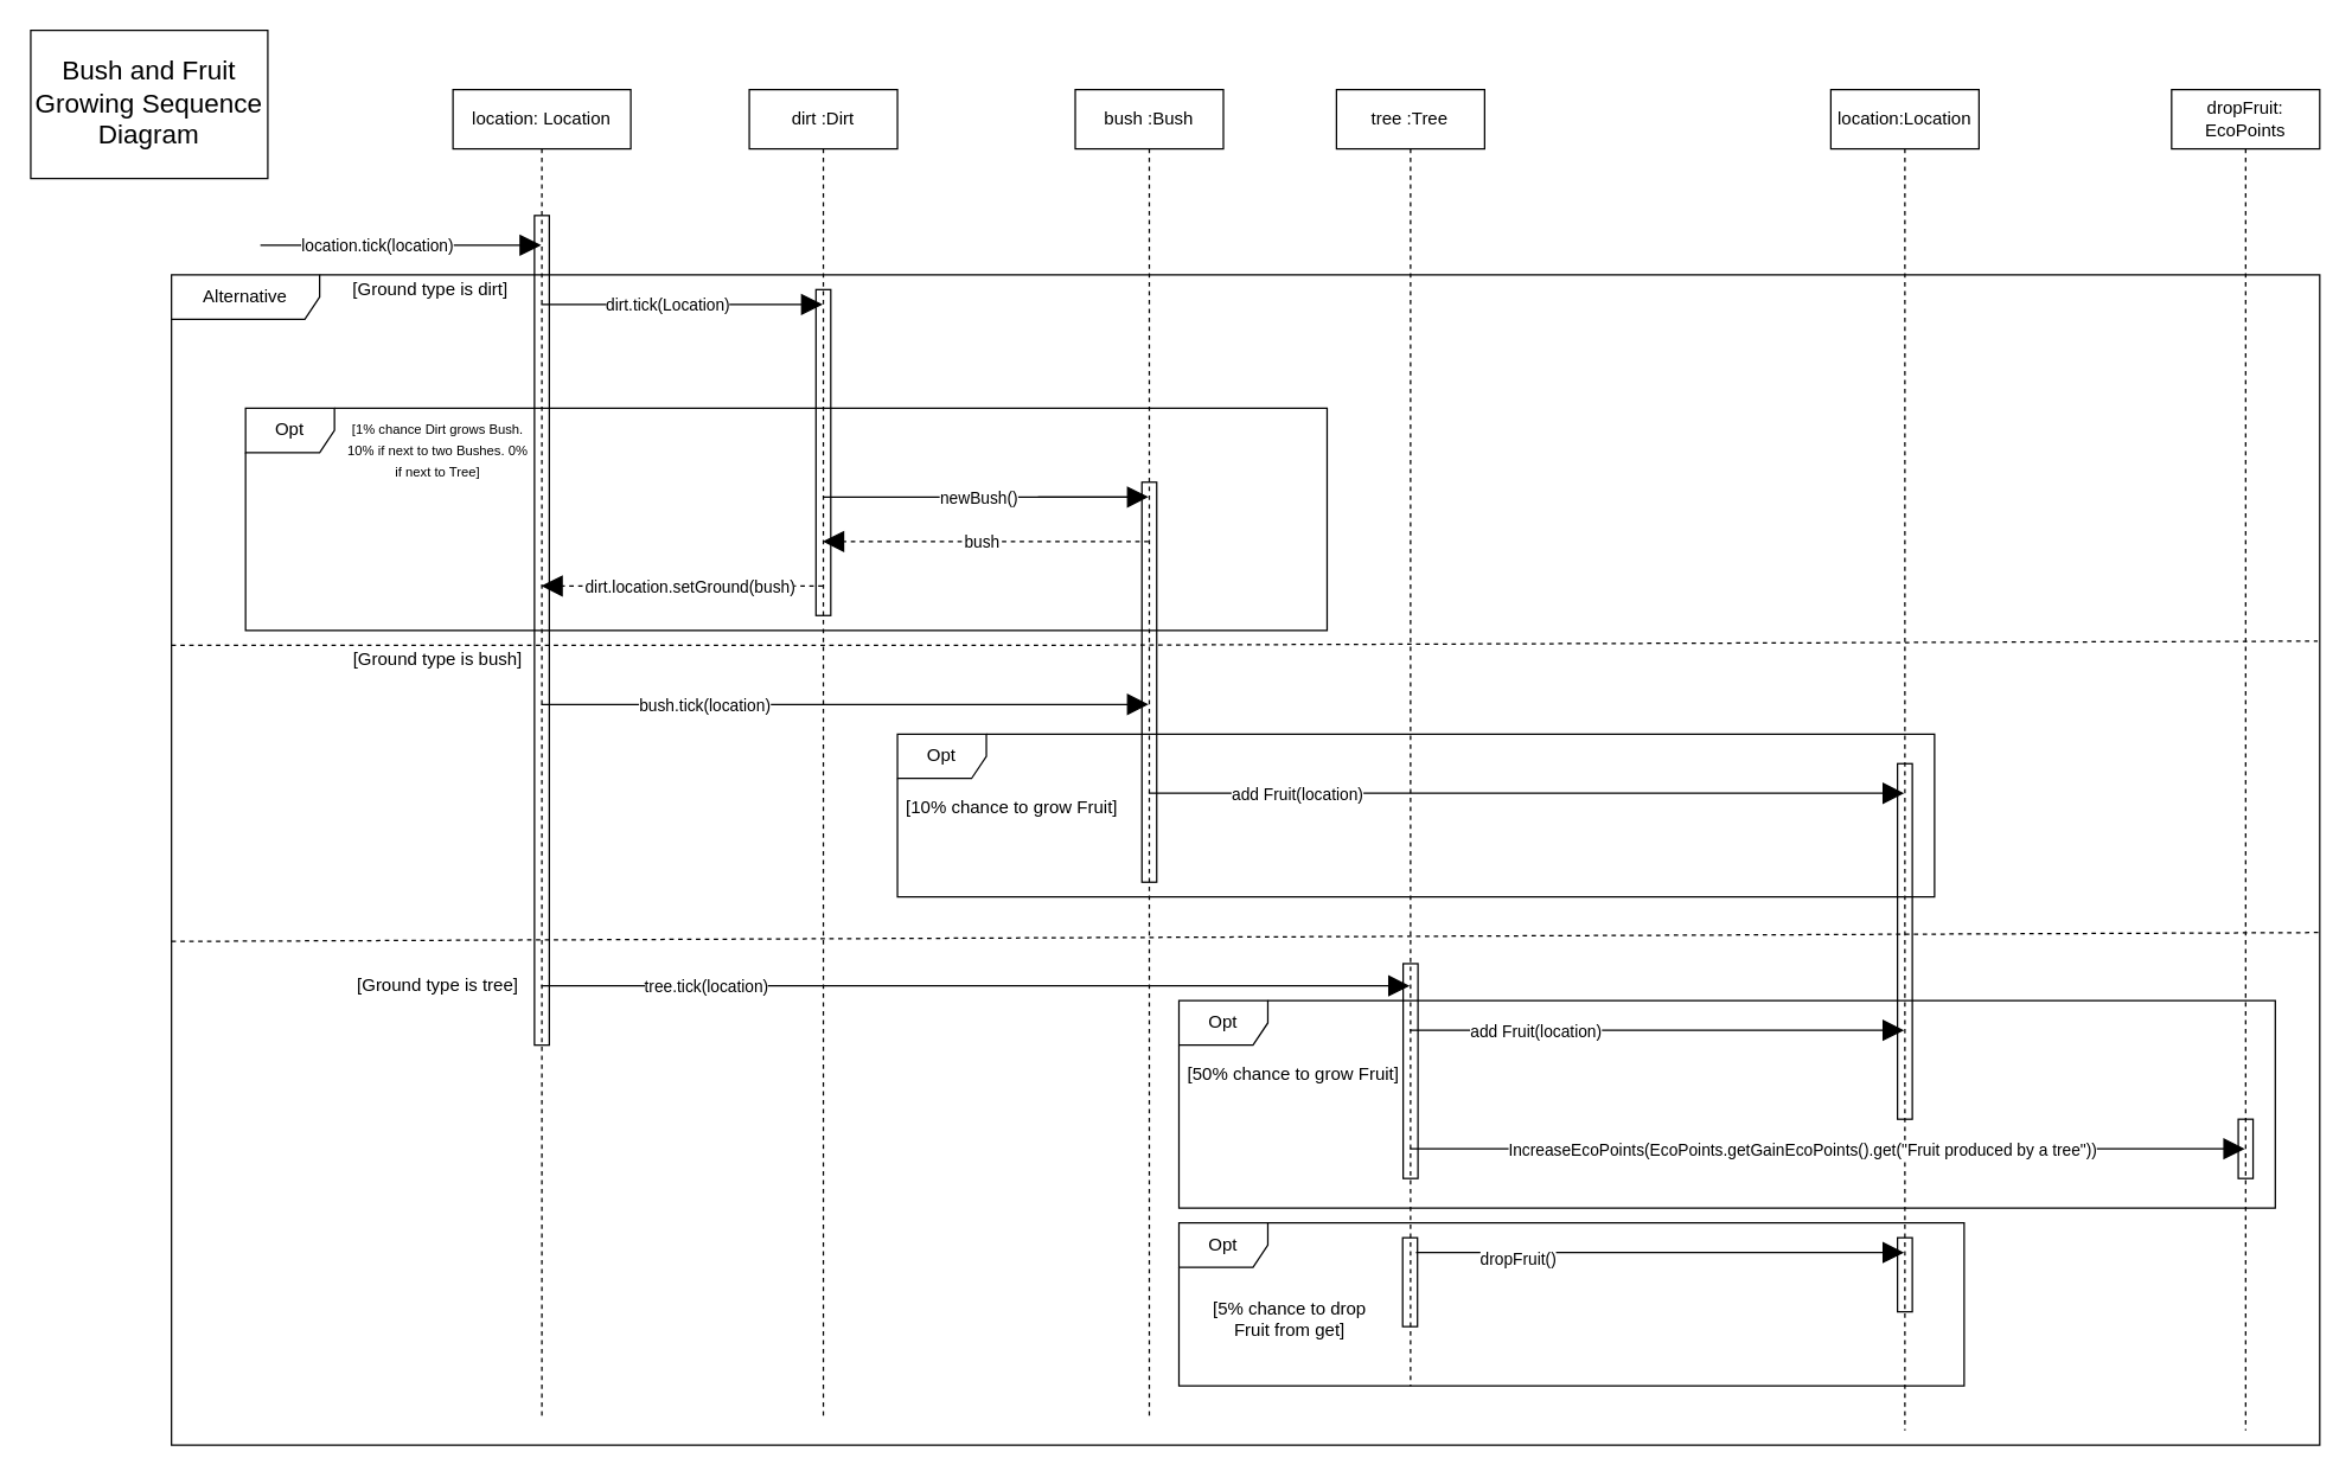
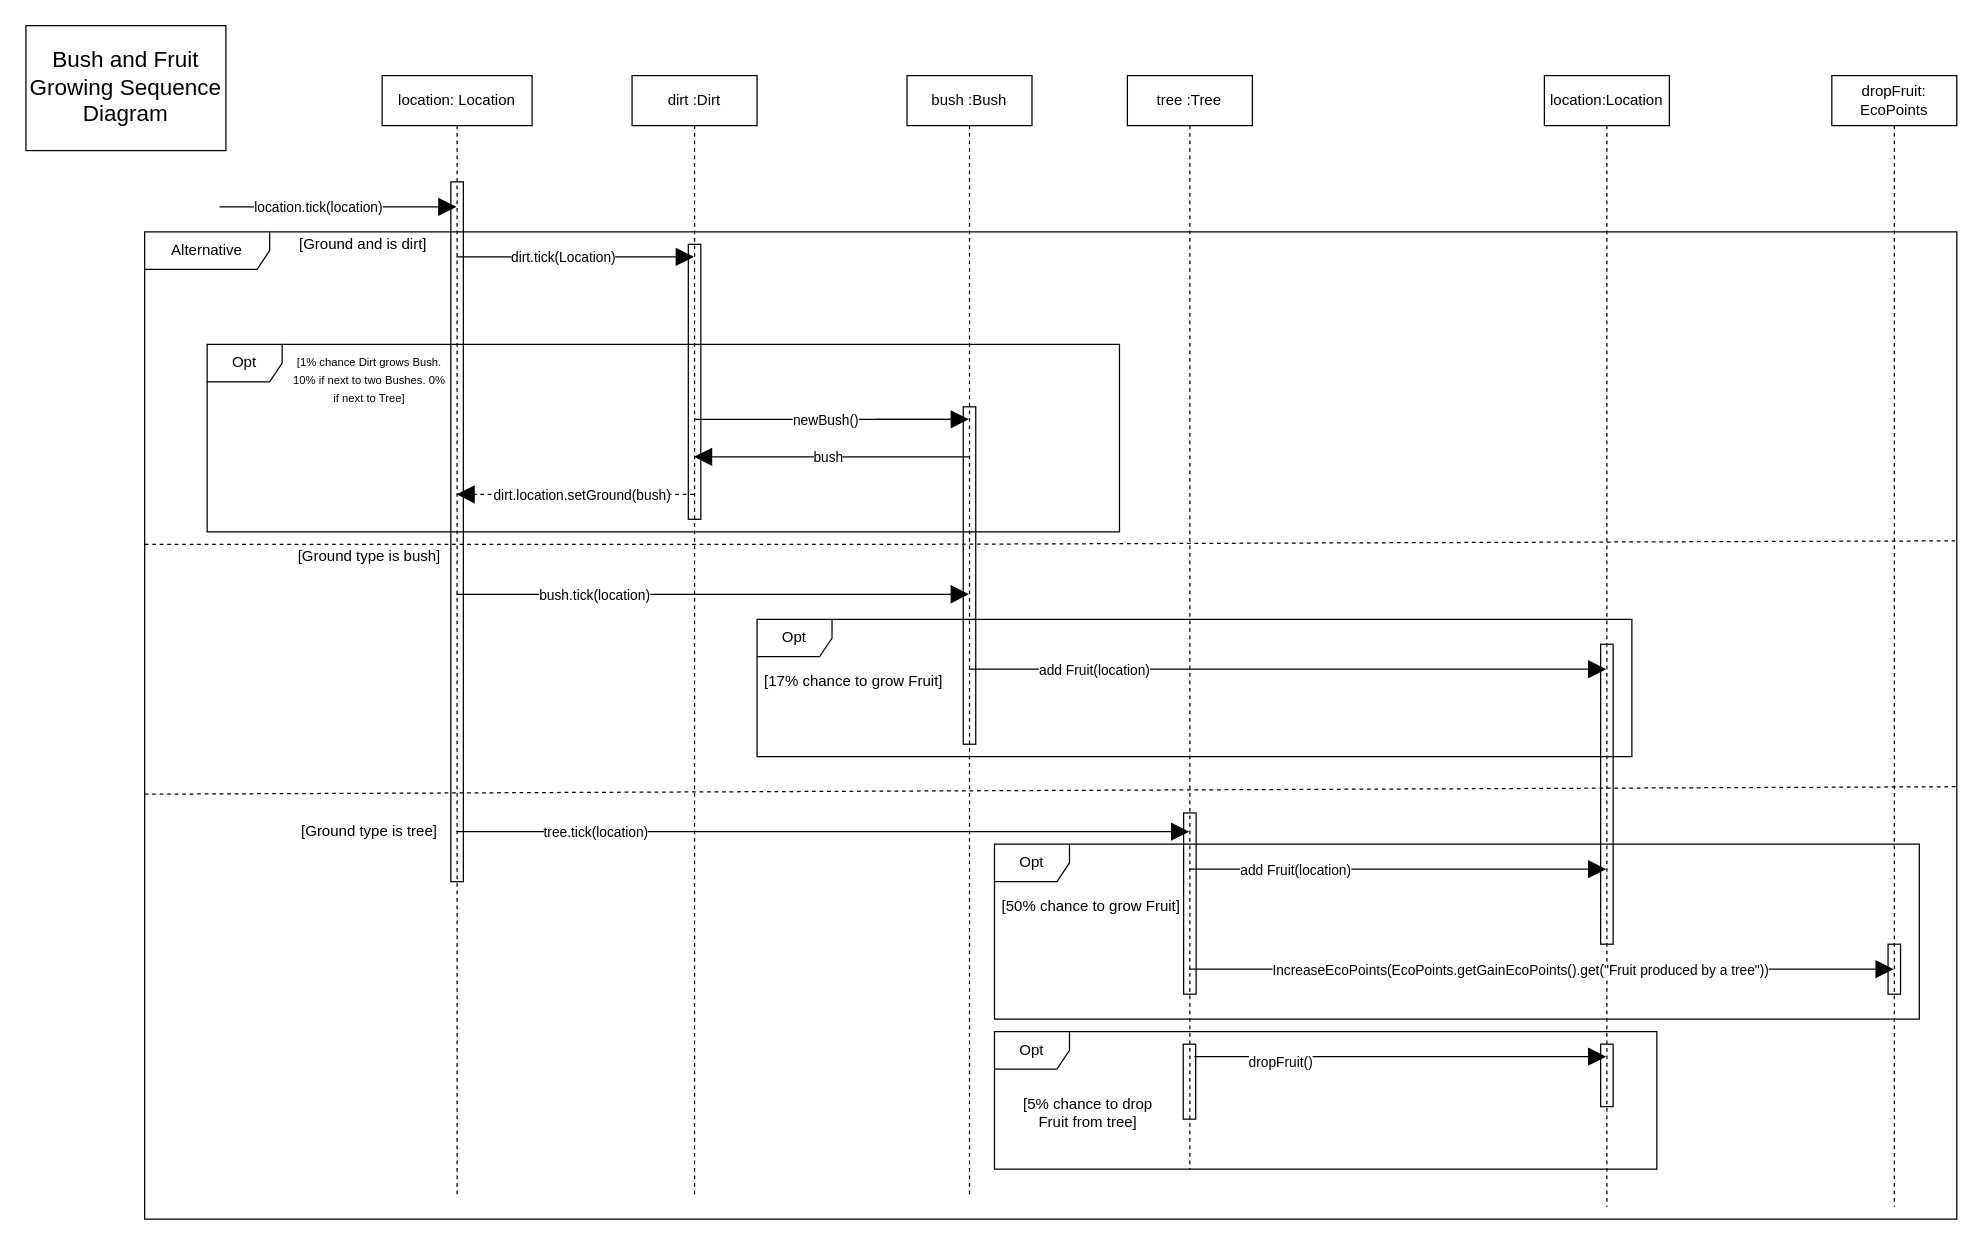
  <mxCell id="0" />
  <mxCell id="1" parent="0" />
  <mxCell id="2" value="Alternative" style="shape=umlFrame;whiteSpace=wrap;html=1;width=100;height=30;" parent="1" vertex="1"><mxGeometry x="115" y="185" width="1450" height="790" as="geometry" /></mxCell>
  <mxCell id="3" value="Opt" style="shape=umlFrame;whiteSpace=wrap;html=1;fillColor=none;" parent="1" vertex="1"><mxGeometry x="795" y="675" width="740" height="140" as="geometry" /></mxCell>
  <mxCell id="4" value="Opt" style="shape=umlFrame;whiteSpace=wrap;html=1;fillColor=none;" parent="1" vertex="1"><mxGeometry x="605" y="495" width="700" height="110" as="geometry" /></mxCell>
  <mxCell id="5" value="location: Location" style="shape=umlLifeline;perimeter=lifelinePerimeter;whiteSpace=wrap;html=1;container=0;collapsible=0;recursiveResize=0;outlineConnect=0;" parent="1" vertex="1"><mxGeometry x="305" y="60" width="120" height="895" as="geometry" /></mxCell>
  <mxCell id="6" value="Opt" style="shape=umlFrame;whiteSpace=wrap;html=1;" parent="1" vertex="1"><mxGeometry x="165" y="275" width="730" height="150" as="geometry" /></mxCell>
  <mxCell id="7" value="&lt;font style=&quot;font-size: 9px&quot;&gt;[1% chance Dirt grows Bush. 10% if next to two Bushes. 0% if next to Tree]&lt;/font&gt;" style="text;html=1;strokeColor=none;fillColor=none;align=center;verticalAlign=middle;whiteSpace=wrap;rounded=0;" parent="1" vertex="1"><mxGeometry x="230" y="275" width="130" height="55" as="geometry" /></mxCell>
  <mxCell id="8" value="" style="html=1;points=[];perimeter=orthogonalPerimeter;fillColor=none;" parent="1" vertex="1"><mxGeometry x="360" y="145" width="10" height="560" as="geometry" /></mxCell>
  <mxCell id="9" value="" style="endArrow=block;endFill=1;endSize=12;html=1;" parent="1" target="5" edge="1"><mxGeometry width="160" relative="1" as="geometry"><mxPoint y="165" as="sourcePoint" x="175" /><mxPoint x="375" y="165" as="targetPoint" /></mxGeometry></mxCell>
  <mxCell id="10" value="location.tick(location)" style="edgeLabel;html=1;align=center;verticalAlign=middle;resizable=0;points=[];" parent="9" vertex="1" connectable="0"><mxGeometry x="-0.487" relative="1" as="geometry"><mxPoint x="29" as="offset" /></mxGeometry></mxCell>
  <mxCell id="11" value="dirt :Dirt" style="shape=umlLifeline;perimeter=lifelinePerimeter;whiteSpace=wrap;html=1;container=1;collapsible=0;recursiveResize=0;outlineConnect=0;" parent="1" vertex="1"><mxGeometry x="505" y="60" width="100" height="895" as="geometry" /></mxCell>
  <mxCell id="12" value="bush :Bush" style="shape=umlLifeline;perimeter=lifelinePerimeter;whiteSpace=wrap;html=1;container=1;collapsible=0;recursiveResize=0;outlineConnect=0;" parent="1" vertex="1"><mxGeometry x="725" y="60" width="100" height="895" as="geometry" /></mxCell>
  <mxCell id="13" value="" style="endArrow=block;endFill=1;endSize=12;html=1;snapToPoint=1;" parent="1" source="5" target="11" edge="1"><mxGeometry width="160" as="geometry"><mxPoint x="385" y="235" as="sourcePoint" /><mxPoint x="535" y="235" as="targetPoint" /><Array as="points"><mxPoint x="445" y="205" /></Array></mxGeometry></mxCell>
  <mxCell id="14" value="dirt.tick(Location)" style="edgeLabel;html=1;align=center;verticalAlign=middle;resizable=0;points=[];" parent="13" vertex="1" connectable="0"><mxGeometry x="-0.321" relative="1" as="geometry"><mxPoint x="20" as="offset" /></mxGeometry></mxCell>
  <mxCell id="15" value="" style="endArrow=block;endFill=1;endSize=12;html=1;snapToPoint=1;dashed=1;" parent="1" edge="1"><mxGeometry x="30" y="-80" width="160" as="geometry"><mxPoint x="554.5" y="395" as="sourcePoint" /><mxPoint x="364.5" y="395" as="targetPoint" /><Array as="points"><mxPoint x="445" y="395" /></Array></mxGeometry></mxCell>
  <mxCell id="16" value="dirt.location.setGround(bush)" style="edgeLabel;html=1;align=center;verticalAlign=middle;resizable=0;points=[];" parent="15" vertex="1" connectable="0"><mxGeometry x="-0.321" relative="1" as="geometry"><mxPoint x="-25" as="offset" /></mxGeometry></mxCell>
  <mxCell id="17" value="" style="endArrow=block;endFill=1;endSize=12;html=1;snapToPoint=1;startArrow=none;" parent="1" source="41" target="12" edge="1"><mxGeometry x="10" y="20" width="160" as="geometry"><mxPoint x="554.667" y="335" as="sourcePoint" /><mxPoint x="934.5" y="335" as="targetPoint" /><Array as="points"><mxPoint x="695" y="335" /></Array></mxGeometry></mxCell>
- <mxCell id="18" value="" style="endArrow=block;endFill=1;endSize=12;html=1;snapToPoint=1;dashed=1;" parent="1" source="12" target="11" edge="1"><mxGeometry x="40" y="50" width="160" as="geometry"><mxPoint x="934.5" y="365" as="sourcePoint" /><mxPoint x="554.667" y="365" as="targetPoint" /><Array as="points"><mxPoint x="695" y="365" /></Array></mxGeometry></mxCell>
+ <mxCell id="18" value="" style="endArrow=block;endFill=1;endSize=12;html=1;snapToPoint=1;dashed=0;" parent="1" source="12" target="11" edge="1"><mxGeometry x="40" y="50" width="160" as="geometry"><mxPoint x="934.5" y="365" as="sourcePoint" /><mxPoint x="554.667" y="365" as="targetPoint" /><Array as="points"><mxPoint x="695" y="365" /></Array></mxGeometry></mxCell>
  <mxCell id="19" value="bush" style="edgeLabel;html=1;align=center;verticalAlign=middle;resizable=0;points=[];" parent="18" vertex="1" connectable="0"><mxGeometry x="-0.321" relative="1" as="geometry"><mxPoint x="-38" as="offset" /></mxGeometry></mxCell>
  <mxCell id="20" value="" style="endArrow=block;endFill=1;endSize=12;html=1;snapToPoint=1;" parent="1" edge="1"><mxGeometry width="160" relative="1" as="geometry"><mxPoint x="364.5" y="475" as="sourcePoint" /><mxPoint x="774.5" y="475" as="targetPoint" /><Array as="points"><mxPoint x="475" y="475" /></Array></mxGeometry></mxCell>
  <mxCell id="21" value="bush.tick(location)" style="edgeLabel;html=1;align=center;verticalAlign=middle;resizable=0;points=[];" parent="20" vertex="1" connectable="0"><mxGeometry x="-0.079" y="-3" relative="1" as="geometry"><mxPoint x="-79" y="-3" as="offset" /></mxGeometry></mxCell>
  <mxCell id="22" value="tree :Tree" style="shape=umlLifeline;perimeter=lifelinePerimeter;whiteSpace=wrap;html=1;container=1;collapsible=0;recursiveResize=0;outlineConnect=0;" parent="1" vertex="1"><mxGeometry x="901.33" y="60" width="100" height="875" as="geometry" /></mxCell>
  <mxCell id="23" value="" style="html=1;points=[];perimeter=orthogonalPerimeter;fillColor=none;" parent="22" vertex="1"><mxGeometry x="45" y="590" width="10" height="145" as="geometry" /></mxCell>
  <mxCell id="24" value="" style="endArrow=block;endFill=1;endSize=12;html=1;" parent="22" target="35" edge="1"><mxGeometry width="160" relative="1" as="geometry"><mxPoint x="53.67" y="785" as="sourcePoint" /><mxPoint x="213.67" y="785" as="targetPoint" /></mxGeometry></mxCell>
  <mxCell id="25" value="dropFruit()" style="edgeLabel;html=1;align=center;verticalAlign=middle;resizable=0;points=[];" parent="24" vertex="1" connectable="0"><mxGeometry x="-0.589" y="-4" relative="1" as="geometry"><mxPoint as="offset" /></mxGeometry></mxCell>
  <mxCell id="26" value="" style="endArrow=block;endFill=1;endSize=12;html=1;snapToPoint=1;startArrow=none;" parent="1" source="5" target="22" edge="1"><mxGeometry width="160" relative="1" as="geometry"><mxPoint x="370" y="695" as="sourcePoint" /><mxPoint x="950.83" y="695" as="targetPoint" /><Array as="points"><mxPoint x="495" y="665" /></Array></mxGeometry></mxCell>
- <mxCell id="27" value="[Ground type is dirt]" style="text;html=1;strokeColor=none;fillColor=none;align=center;verticalAlign=middle;whiteSpace=wrap;rounded=0;" parent="1" vertex="1"><mxGeometry x="230" y="185" width="120" height="20" as="geometry" /></mxCell>
+ <mxCell id="27" value="[Ground and is dirt]" style="text;html=1;strokeColor=none;fillColor=none;align=center;verticalAlign=middle;whiteSpace=wrap;rounded=0;" parent="1" vertex="1"><mxGeometry x="230" y="185" width="120" height="20" as="geometry" /></mxCell>
  <mxCell id="28" style="edgeStyle=orthogonalEdgeStyle;rounded=0;orthogonalLoop=1;jettySize=auto;html=1;exitX=0.5;exitY=1;exitDx=0;exitDy=0;dashed=1;endArrow=block;endFill=1;" parent="1" source="7" target="7" edge="1"><mxGeometry relative="1" as="geometry" /></mxCell>
  <mxCell id="29" style="edgeStyle=orthogonalEdgeStyle;rounded=0;orthogonalLoop=1;jettySize=auto;html=1;exitX=0.5;exitY=1;exitDx=0;exitDy=0;dashed=1;endArrow=block;endFill=1;" parent="1" source="7" target="7" edge="1"><mxGeometry relative="1" as="geometry" /></mxCell>
  <mxCell id="30" value="" style="endArrow=none;endFill=1;endSize=12;html=1;snapToPoint=1;" parent="1" edge="1"><mxGeometry width="160" relative="1" as="geometry"><mxPoint x="364.5" y="685" as="sourcePoint" /><mxPoint x="364.5" y="685" as="targetPoint" /><Array as="points" /></mxGeometry></mxCell>
  <mxCell id="31" value="tree.tick(location)" style="edgeLabel;html=1;align=center;verticalAlign=middle;resizable=0;points=[];" parent="30" vertex="1" connectable="0"><mxGeometry x="-0.079" y="-3" relative="1" as="geometry"><mxPoint x="111" y="-20" as="offset" /></mxGeometry></mxCell>
  <mxCell id="32" value="" style="endArrow=none;endFill=0;endSize=12;html=1;snapToPoint=1;exitX=0;exitY=0.667;exitDx=0;exitDy=0;exitPerimeter=0;entryX=0.999;entryY=0.313;entryDx=0;entryDy=0;entryPerimeter=0;dashed=1;" parent="1" target="2" edge="1"><mxGeometry width="160" relative="1" as="geometry"><mxPoint x="115" y="435.18" as="sourcePoint" /><mxPoint x="1175" y="435.18" as="targetPoint" /><Array as="points"><mxPoint x="745" y="435" /></Array></mxGeometry></mxCell>
  <mxCell id="33" value="[Ground type is tree]" style="text;html=1;strokeColor=none;fillColor=none;align=center;verticalAlign=middle;whiteSpace=wrap;rounded=0;" parent="1" vertex="1"><mxGeometry x="235" y="655" width="120" height="20" as="geometry" /></mxCell>
  <mxCell id="34" value="[Ground type is bush]" style="text;html=1;strokeColor=none;fillColor=none;align=center;verticalAlign=middle;whiteSpace=wrap;rounded=0;" parent="1" vertex="1"><mxGeometry x="235" y="435" width="120" height="20" as="geometry" /></mxCell>
  <mxCell id="35" value="location:Location" style="shape=umlLifeline;perimeter=lifelinePerimeter;whiteSpace=wrap;html=1;container=0;collapsible=0;recursiveResize=0;outlineConnect=0;" parent="1" vertex="1"><mxGeometry x="1235" y="60" width="100" height="905" as="geometry" /></mxCell>
  <mxCell id="36" value="dropFruit: EcoPoints" style="shape=umlLifeline;perimeter=lifelinePerimeter;whiteSpace=wrap;html=1;container=0;collapsible=0;recursiveResize=0;outlineConnect=0;" parent="1" vertex="1"><mxGeometry x="1465" y="60" width="100" height="905" as="geometry" /></mxCell>
  <mxCell id="37" value="" style="endArrow=block;endFill=1;endSize=12;html=1;snapToPoint=1;" parent="1" source="12" target="35" edge="1"><mxGeometry width="160" relative="1" as="geometry"><mxPoint x="774.5" y="485" as="sourcePoint" /><mxPoint x="1284.5" y="485" as="targetPoint" /><Array as="points"><mxPoint x="1035" y="535" /></Array></mxGeometry></mxCell>
  <mxCell id="38" value="add Fruit(location)" style="edgeLabel;html=1;align=center;verticalAlign=middle;resizable=0;points=[];" parent="37" vertex="1" connectable="0"><mxGeometry x="-0.079" y="-3" relative="1" as="geometry"><mxPoint x="-135" y="-3" as="offset" /></mxGeometry></mxCell>
  <mxCell id="39" value="" style="endArrow=block;endFill=1;endSize=12;html=1;snapToPoint=1;" parent="1" source="22" target="35" edge="1"><mxGeometry width="160" relative="1" as="geometry"><mxPoint x="975" y="705" as="sourcePoint" /><mxPoint x="1308.67" y="705" as="targetPoint" /><Array as="points"><mxPoint x="1079" y="695" /></Array></mxGeometry></mxCell>
  <mxCell id="40" value="add Fruit(location)" style="edgeLabel;html=1;align=center;verticalAlign=middle;resizable=0;points=[];" parent="39" vertex="1" connectable="0"><mxGeometry x="-0.079" y="-3" relative="1" as="geometry"><mxPoint x="-69" y="-3" as="offset" /></mxGeometry></mxCell>
  <mxCell id="41" value="" style="html=1;points=[];perimeter=orthogonalPerimeter;fillColor=none;" parent="1" vertex="1"><mxGeometry x="770" y="325" width="10" height="270" as="geometry" /></mxCell>
  <mxCell id="42" value="" style="endArrow=none;endFill=1;endSize=12;html=1;snapToPoint=1;" parent="1" target="41" edge="1"><mxGeometry x="10" y="20" width="160" as="geometry"><mxPoint x="554.667" y="335" as="sourcePoint" /><mxPoint x="774.5" y="335" as="targetPoint" /><Array as="points" /></mxGeometry></mxCell>
  <mxCell id="43" value="newBush()" style="edgeLabel;html=1;align=center;verticalAlign=middle;resizable=0;points=[];" parent="42" vertex="1" connectable="0"><mxGeometry x="-0.321" relative="1" as="geometry"><mxPoint x="32" as="offset" /></mxGeometry></mxCell>
  <mxCell id="44" value="" style="endArrow=block;endFill=1;endSize=12;html=1;snapToPoint=1;" parent="1" source="22" target="36" edge="1"><mxGeometry width="160" relative="1" as="geometry"><mxPoint x="1284.5" y="735" as="sourcePoint" /><mxPoint x="1514.5" y="735" as="targetPoint" /><Array as="points"><mxPoint x="1365" y="775" /></Array></mxGeometry></mxCell>
  <mxCell id="45" value="IncreaseEcoPoints(EcoPoints.getGainEcoPoints().get(&quot;Fruit produced by a tree&quot;))" style="edgeLabel;html=1;align=center;verticalAlign=middle;resizable=0;points=[];" parent="44" vertex="1" connectable="0"><mxGeometry x="-0.079" y="-3" relative="1" as="geometry"><mxPoint x="5" y="-3" as="offset" /></mxGeometry></mxCell>
  <mxCell id="46" value="&lt;font style=&quot;font-size: 12px&quot;&gt;[50% chance to grow Fruit]&lt;/font&gt;" style="text;html=1;strokeColor=none;fillColor=none;align=center;verticalAlign=middle;whiteSpace=wrap;rounded=0;" parent="1" vertex="1"><mxGeometry x="795" y="715" width="155" height="20" as="geometry" /></mxCell>
  <mxCell id="47" value="" style="html=1;points=[];perimeter=orthogonalPerimeter;fillColor=none;" parent="1" vertex="1"><mxGeometry x="550" y="195" width="10" height="220" as="geometry" /></mxCell>
  <mxCell id="48" value="" style="html=1;points=[];perimeter=orthogonalPerimeter;fillColor=none;" parent="1" vertex="1"><mxGeometry x="1280" y="515" width="10" height="240" as="geometry" /></mxCell>
  <mxCell id="49" value="" style="html=1;points=[];perimeter=orthogonalPerimeter;fillColor=none;" parent="1" vertex="1"><mxGeometry x="1510" y="755" width="10" height="40" as="geometry" /></mxCell>
  <mxCell id="50" value="" style="endArrow=none;endFill=0;endSize=12;html=1;snapToPoint=1;entryX=1.001;entryY=0.562;entryDx=0;entryDy=0;entryPerimeter=0;dashed=1;" parent="1" target="2" edge="1"><mxGeometry width="160" relative="1" as="geometry"><mxPoint x="115" y="635" as="sourcePoint" /><mxPoint x="1575" y="444.86" as="targetPoint" /></mxGeometry></mxCell>
- <mxCell id="51" value="&lt;font style=&quot;font-size: 12px&quot;&gt;[10% chance to grow Fruit]&lt;/font&gt;" style="text;html=1;strokeColor=none;fillColor=none;align=center;verticalAlign=middle;whiteSpace=wrap;rounded=0;" parent="1" vertex="1"><mxGeometry x="605" y="535" width="155" height="20" as="geometry" /></mxCell>
+ <mxCell id="51" value="&lt;font style=&quot;font-size: 12px&quot;&gt;[17% chance to grow Fruit]&lt;/font&gt;" style="text;html=1;strokeColor=none;fillColor=none;align=center;verticalAlign=middle;whiteSpace=wrap;rounded=0;" parent="1" vertex="1"><mxGeometry x="605" y="535" width="155" height="20" as="geometry" /></mxCell>
  <mxCell id="52" value="Opt" style="shape=umlFrame;whiteSpace=wrap;html=1;" parent="1" vertex="1"><mxGeometry x="795" y="825" width="530" height="110" as="geometry" /></mxCell>
- <mxCell id="53" value="[5% chance to drop Fruit from get]" style="text;html=1;strokeColor=none;fillColor=none;align=center;verticalAlign=middle;whiteSpace=wrap;rounded=0;" parent="1" vertex="1"><mxGeometry x="815" y="880" width="110" height="20" as="geometry" /></mxCell>
+ <mxCell id="53" value="[5% chance to drop Fruit from tree]" style="text;html=1;strokeColor=none;fillColor=none;align=center;verticalAlign=middle;whiteSpace=wrap;rounded=0;" parent="1" vertex="1"><mxGeometry x="815" y="880" width="110" height="20" as="geometry" /></mxCell>
  <mxCell id="54" value="" style="html=1;points=[];perimeter=orthogonalPerimeter;fillColor=none;" parent="1" vertex="1"><mxGeometry x="946" y="835" width="10" height="60" as="geometry" /></mxCell>
  <mxCell id="55" value="" style="html=1;points=[];perimeter=orthogonalPerimeter;fillColor=none;" parent="1" vertex="1"><mxGeometry x="1280" y="835" width="10" height="50" as="geometry" /></mxCell>
  <mxCell id="56" value="&lt;font style=&quot;font-size: 18px&quot;&gt;Bush and Fruit Growing Sequence Diagram&lt;/font&gt;" style="rounded=0;whiteSpace=wrap;html=1;" parent="1" vertex="1"><mxGeometry x="20" y="20" width="160" height="100" as="geometry" /></mxCell>
